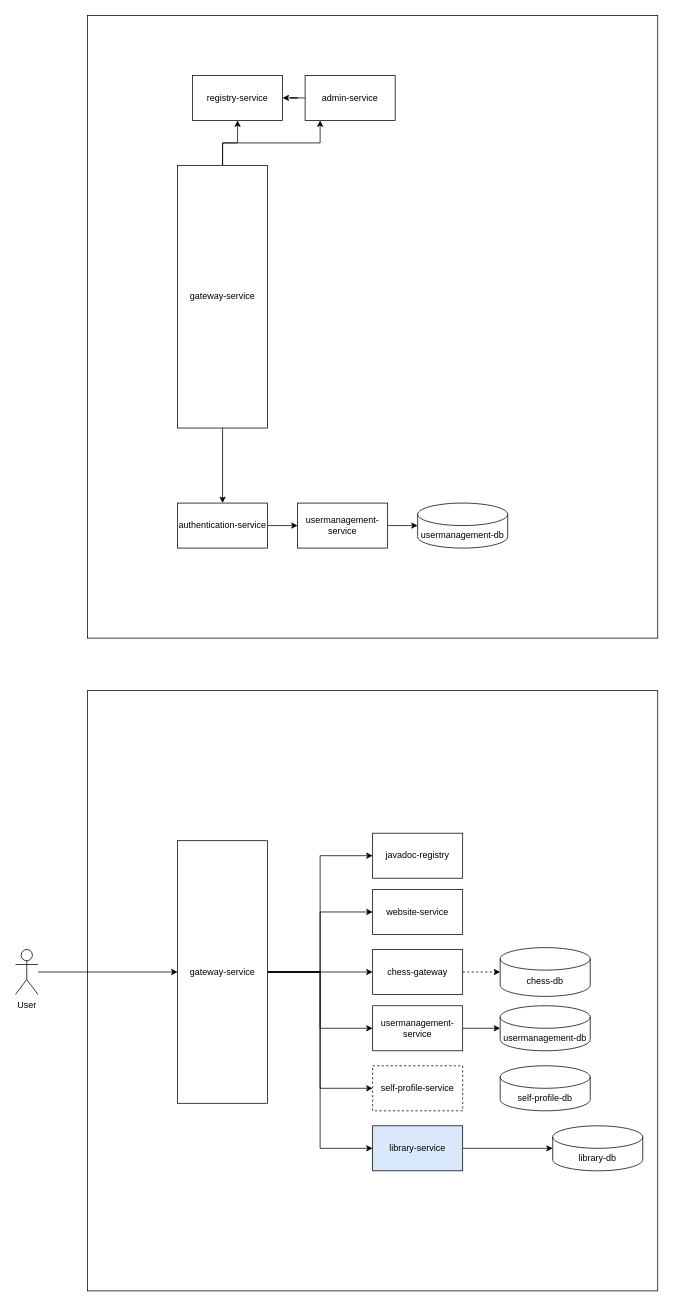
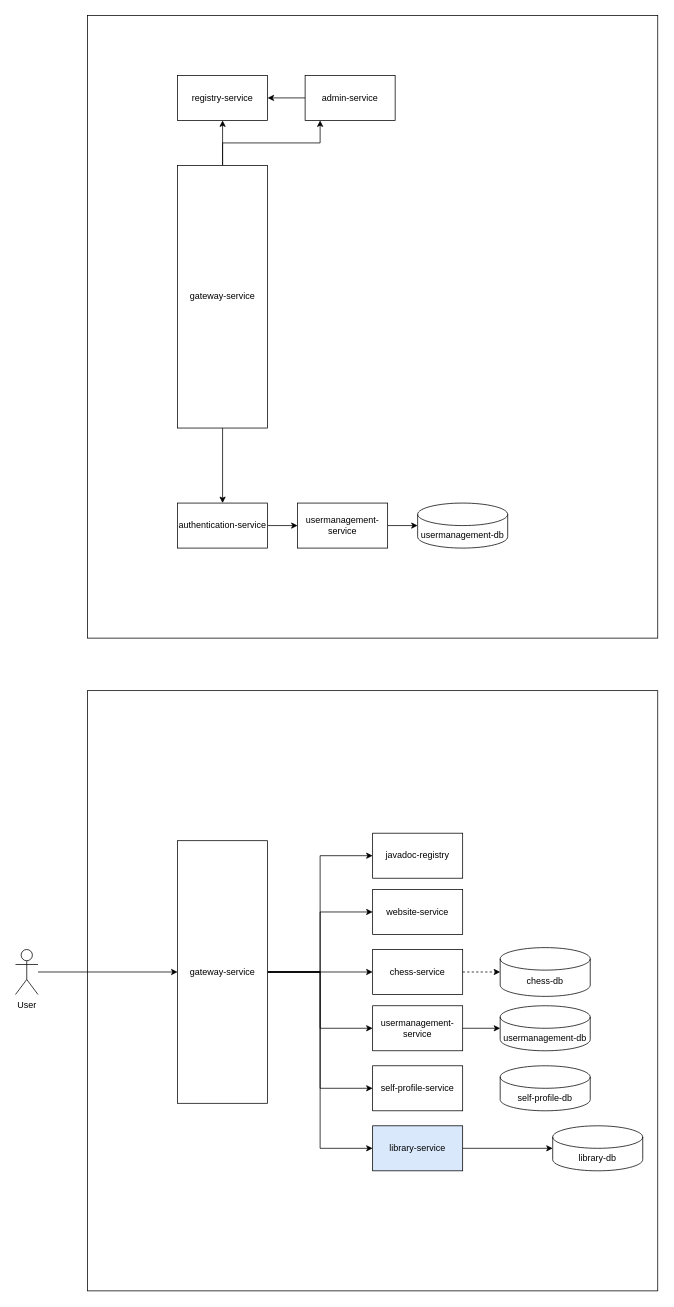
  <mxCell id="0" />
  <mxCell id="1" parent="0" />
  <mxCell id="2" value="" style="rounded=0;whiteSpace=wrap;html=1;" parent="1" vertex="1"><mxGeometry x="116" y="920" width="760" height="800" as="geometry" /></mxCell>
  <mxCell id="3" style="edgeStyle=orthogonalEdgeStyle;rounded=0;orthogonalLoop=1;jettySize=auto;html=1;" edge="1" parent="1" source="9" target="12"><mxGeometry relative="1" as="geometry" /></mxCell>
  <mxCell id="4" style="edgeStyle=orthogonalEdgeStyle;rounded=0;orthogonalLoop=1;jettySize=auto;html=1;" edge="1" parent="1" source="9" target="17"><mxGeometry relative="1" as="geometry" /></mxCell>
  <mxCell id="5" style="edgeStyle=orthogonalEdgeStyle;rounded=0;orthogonalLoop=1;jettySize=auto;html=1;" edge="1" parent="1" source="9" target="14"><mxGeometry relative="1" as="geometry" /></mxCell>
  <mxCell id="6" style="edgeStyle=orthogonalEdgeStyle;rounded=0;orthogonalLoop=1;jettySize=auto;html=1;" edge="1" parent="1" source="9" target="11"><mxGeometry relative="1" as="geometry" /></mxCell>
  <mxCell id="7" style="edgeStyle=orthogonalEdgeStyle;rounded=0;orthogonalLoop=1;jettySize=auto;html=1;" edge="1" parent="1" source="9" target="33"><mxGeometry relative="1" as="geometry" /></mxCell>
  <mxCell id="8" style="edgeStyle=orthogonalEdgeStyle;rounded=0;orthogonalLoop=1;jettySize=auto;html=1;" edge="1" parent="1" source="9" target="36"><mxGeometry relative="1" as="geometry"><Array as="points"><mxPoint x="426" y="1295" /><mxPoint x="426" y="1530" /></Array></mxGeometry></mxCell>
  <mxCell id="9" value="gateway-service" style="rounded=0;whiteSpace=wrap;html=1;" parent="1" vertex="1"><mxGeometry x="236" y="1120" width="120" height="350" as="geometry" /></mxCell>
  <mxCell id="10" style="edgeStyle=orthogonalEdgeStyle;rounded=0;orthogonalLoop=1;jettySize=auto;html=1;" edge="1" parent="1" source="11" target="31"><mxGeometry relative="1" as="geometry" /></mxCell>
  <mxCell id="11" value="usermanagement-service" style="rounded=0;whiteSpace=wrap;html=1;" parent="1" vertex="1"><mxGeometry x="496" y="1340" width="120" height="60" as="geometry" /></mxCell>
  <mxCell id="12" value="javadoc-registry" style="rounded=0;whiteSpace=wrap;html=1;" parent="1" vertex="1"><mxGeometry x="496" y="1110" width="120" height="60" as="geometry" /></mxCell>
  <mxCell id="13" style="edgeStyle=orthogonalEdgeStyle;rounded=0;orthogonalLoop=1;jettySize=auto;html=1;dashed=1;" edge="1" parent="1" source="14" target="30"><mxGeometry relative="1" as="geometry" /></mxCell>
- <mxCell id="14" value="chess-gateway" style="rounded=0;whiteSpace=wrap;html=1;" parent="1" vertex="1"><mxGeometry x="496" y="1265" width="120" height="60" as="geometry" /></mxCell>
+ <mxCell id="14" value="chess-service" style="rounded=0;whiteSpace=wrap;html=1;" parent="1" vertex="1"><mxGeometry x="496" y="1265" width="120" height="60" as="geometry" /></mxCell>
  <mxCell id="15" style="edgeStyle=orthogonalEdgeStyle;rounded=0;orthogonalLoop=1;jettySize=auto;html=1;" parent="1" source="16" target="9" edge="1"><mxGeometry relative="1" as="geometry" /></mxCell>
  <mxCell id="16" value="User" style="shape=umlActor;verticalLabelPosition=bottom;verticalAlign=top;html=1;outlineConnect=0;" parent="1" vertex="1"><mxGeometry x="20" y="1265" width="30" height="60" as="geometry" /></mxCell>
  <mxCell id="17" value="website-service" style="rounded=0;whiteSpace=wrap;html=1;" vertex="1" parent="1"><mxGeometry x="496" y="1185" width="120" height="60" as="geometry" /></mxCell>
  <mxCell id="18" value="" style="rounded=0;whiteSpace=wrap;html=1;" vertex="1" parent="1"><mxGeometry x="116" y="20" width="760" height="830" as="geometry" /></mxCell>
- <mxCell id="19" value="registry-service" style="rounded=0;whiteSpace=wrap;html=1;" vertex="1" parent="1"><mxGeometry x="256" y="100" width="120" height="60" as="geometry" /></mxCell>
+ <mxCell id="19" value="registry-service" style="rounded=0;whiteSpace=wrap;html=1;" vertex="1" parent="1"><mxGeometry x="236" y="100" width="120" height="60" as="geometry" /></mxCell>
  <mxCell id="20" style="edgeStyle=orthogonalEdgeStyle;rounded=0;orthogonalLoop=1;jettySize=auto;html=1;" edge="1" parent="1" source="23" target="25"><mxGeometry relative="1" as="geometry" /></mxCell>
  <mxCell id="21" style="edgeStyle=orthogonalEdgeStyle;rounded=0;orthogonalLoop=1;jettySize=auto;html=1;" edge="1" parent="1" source="23" target="19"><mxGeometry relative="1" as="geometry" /></mxCell>
  <mxCell id="22" style="edgeStyle=orthogonalEdgeStyle;rounded=0;orthogonalLoop=1;jettySize=auto;html=1;" edge="1" parent="1" source="23" target="29"><mxGeometry relative="1" as="geometry"><Array as="points"><mxPoint x="296" y="190" /><mxPoint x="426" y="190" /></Array></mxGeometry></mxCell>
  <mxCell id="23" value="gateway-service" style="rounded=0;whiteSpace=wrap;html=1;" vertex="1" parent="1"><mxGeometry x="236" y="220" width="120" height="350" as="geometry" /></mxCell>
  <mxCell id="24" style="edgeStyle=orthogonalEdgeStyle;rounded=0;orthogonalLoop=1;jettySize=auto;html=1;" edge="1" parent="1" source="25" target="27"><mxGeometry relative="1" as="geometry" /></mxCell>
  <mxCell id="25" value="authentication-service" style="rounded=0;whiteSpace=wrap;html=1;" vertex="1" parent="1"><mxGeometry x="236" y="670" width="120" height="60" as="geometry" /></mxCell>
  <mxCell id="26" style="edgeStyle=orthogonalEdgeStyle;rounded=0;orthogonalLoop=1;jettySize=auto;html=1;" edge="1" parent="1" source="27" target="32"><mxGeometry relative="1" as="geometry" /></mxCell>
  <mxCell id="27" value="usermanagement-service" style="rounded=0;whiteSpace=wrap;html=1;" vertex="1" parent="1"><mxGeometry x="396" y="670" width="120" height="60" as="geometry" /></mxCell>
  <mxCell id="28" style="edgeStyle=orthogonalEdgeStyle;rounded=0;orthogonalLoop=1;jettySize=auto;html=1;" edge="1" parent="1" source="29" target="19"><mxGeometry relative="1" as="geometry" /></mxCell>
  <mxCell id="29" value="admin-service" style="rounded=0;whiteSpace=wrap;html=1;" vertex="1" parent="1"><mxGeometry x="406" y="100" width="120" height="60" as="geometry" /></mxCell>
  <mxCell id="30" value="chess-db" style="shape=cylinder3;whiteSpace=wrap;html=1;boundedLbl=1;backgroundOutline=1;size=15;" vertex="1" parent="1"><mxGeometry x="666" y="1262.5" width="120" height="65" as="geometry" /></mxCell>
  <mxCell id="31" value="usermanagement-db" style="shape=cylinder3;whiteSpace=wrap;html=1;boundedLbl=1;backgroundOutline=1;size=15;" vertex="1" parent="1"><mxGeometry x="666" y="1340" width="120" height="60" as="geometry" /></mxCell>
  <mxCell id="32" value="usermanagement-db" style="shape=cylinder3;whiteSpace=wrap;html=1;boundedLbl=1;backgroundOutline=1;size=15;" vertex="1" parent="1"><mxGeometry x="556" y="670" width="120" height="60" as="geometry" /></mxCell>
- <mxCell id="33" value="self-profile-service" style="rounded=0;whiteSpace=wrap;html=1;dashed=1;" vertex="1" parent="1"><mxGeometry x="496" y="1420" width="120" height="60" as="geometry" /></mxCell>
+ <mxCell id="33" value="self-profile-service" style="rounded=0;whiteSpace=wrap;html=1;" vertex="1" parent="1"><mxGeometry x="496" y="1420" width="120" height="60" as="geometry" /></mxCell>
  <mxCell id="34" value="self-profile-db" style="shape=cylinder3;whiteSpace=wrap;html=1;boundedLbl=1;backgroundOutline=1;size=15;" vertex="1" parent="1"><mxGeometry x="666" y="1420" width="120" height="60" as="geometry" /></mxCell>
  <mxCell id="35" style="edgeStyle=orthogonalEdgeStyle;rounded=0;orthogonalLoop=1;jettySize=auto;html=1;" edge="1" parent="1" source="36" target="37"><mxGeometry relative="1" as="geometry" /></mxCell>
  <mxCell id="36" value="library-service" style="rounded=0;whiteSpace=wrap;html=1;fillColor=#dae8fc;" vertex="1" parent="1"><mxGeometry x="496" y="1500" width="120" height="60" as="geometry" /></mxCell>
  <mxCell id="37" value="library-db" style="shape=cylinder3;whiteSpace=wrap;html=1;boundedLbl=1;backgroundOutline=1;size=15;" vertex="1" parent="1"><mxGeometry x="736" y="1500" width="120" height="60" as="geometry" /></mxCell>
